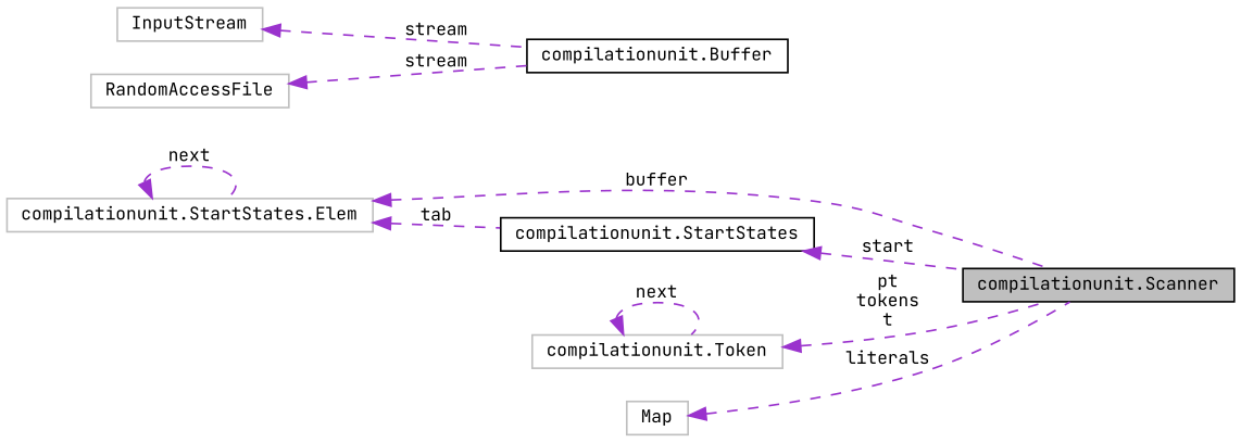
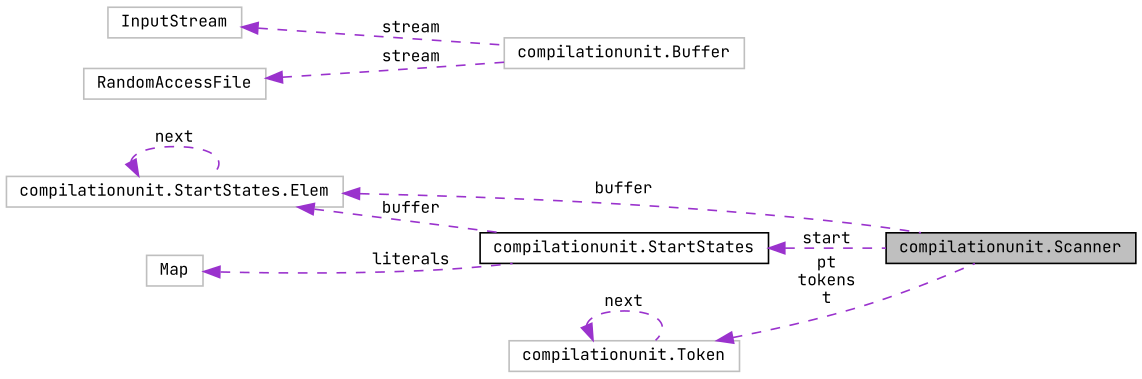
  digraph {
    fontname="JetBrains Mono"
    rankdir=LR
    node [color=grey75 fillcolor=white fontname="JetBrains Mono" fontsize=10 shape=record style=filled]
    edge [color=darkorchid3 dir=back fontname="JetBrains Mono" fontsize=10 labelfontname=Helvetica labelfontsize=10 style=dashed]
    n1 [color=black fillcolor=grey75 fontcolor=black height=0.2 label="compilationunit.Scanner" width=0.4]
-   n2 [color=black height=0.2 label="compilationunit.Buffer" width=0.4]
+   n2 [height=0.2 label="compilationunit.Buffer" width=0.4]
    n3 [height=0.2 label=InputStream width=0.4]
    n4 [height=0.2 label=RandomAccessFile width=0.4]
    n5 [color=black height=0.2 label="compilationunit.StartStates" width=0.4]
    n6 [height=0.2 label="compilationunit.StartStates.Elem" width=0.4]
    n7 [height=0.2 label="compilationunit.Token" width=0.4]
    n8 [height=0.2 label=Map width=0.4]
    n3 -> n2 [label=stream]
    n4 -> n2 [label=stream]
    n5 -> n1 [label=start]
    n6 -> n1 [label=buffer]
-   n6 -> n5 [label=tab]
+   n6 -> n5 [label=buffer]
    n6 -> n6 [label=next]
    n7 -> n1 [label="pt\ntokens\nt"]
    n7 -> n7 [label=next]
-   n8 -> n1 [label=literals]
+   n8 -> n5 [label=literals]
  }
